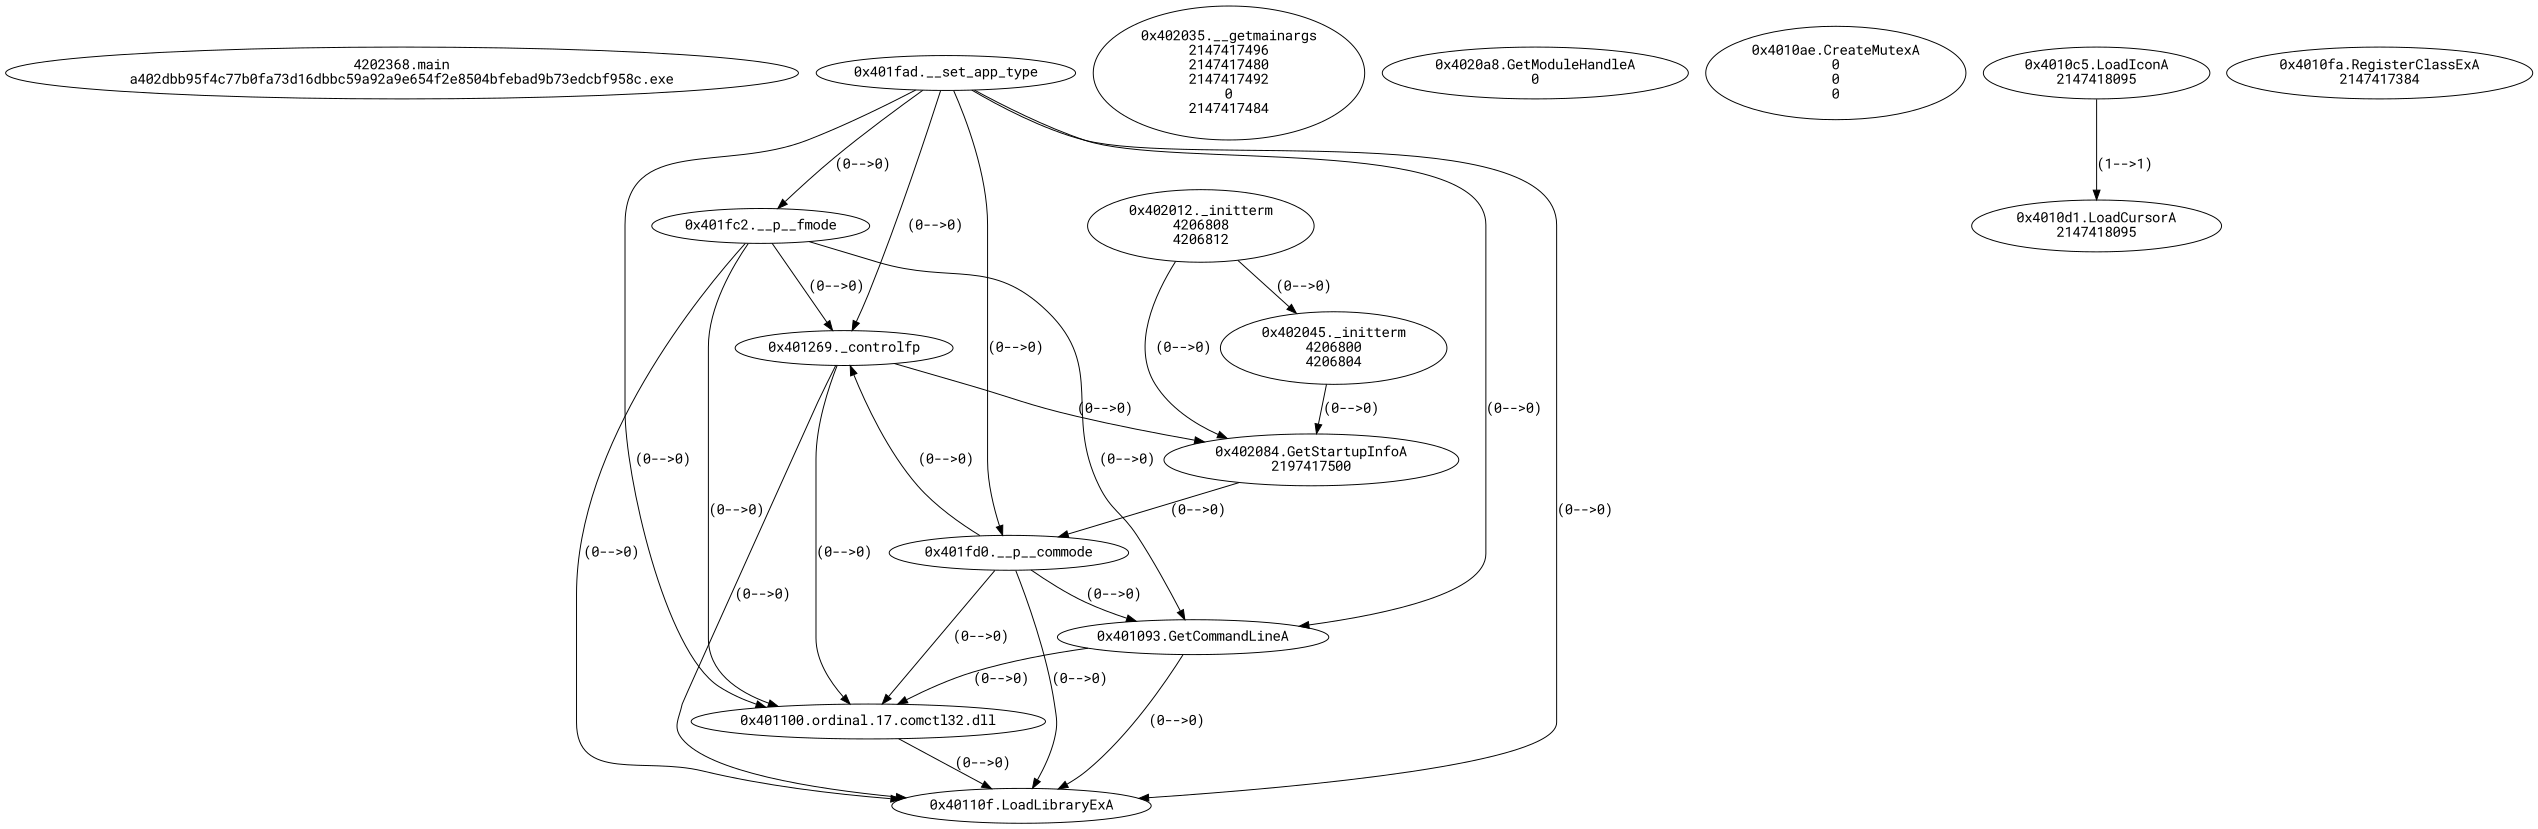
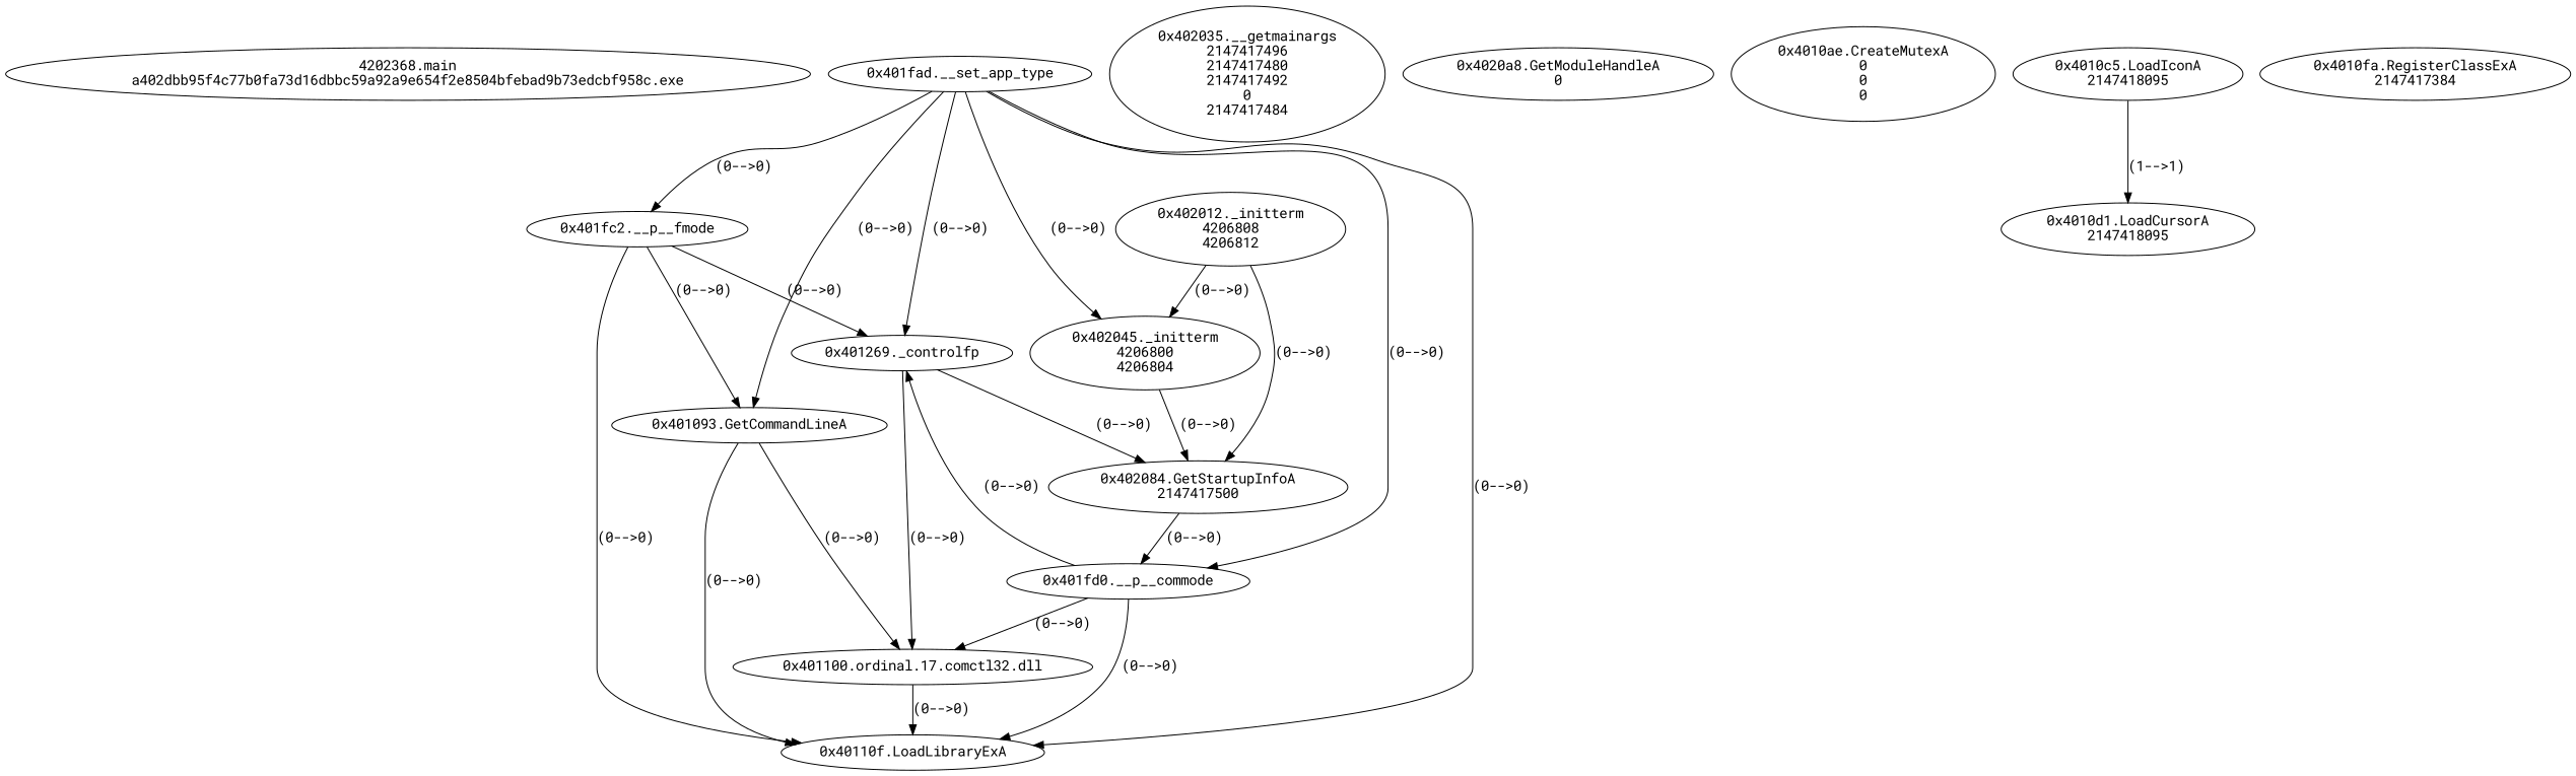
  digraph {
    fontname="Roboto Mono"
    node [fontname="Roboto Mono"]
    edge [fontname="Roboto Mono"]
    n1 [label="4202368.main\na402dbb95f4c77b0fa73d16dbbc59a92a9e654f2e8504bfebad9b73edcbf958c.exe"]
    n2 [label="0x401fad.__set_app_type\n"]
    n3 [label="0x401fc2.__p__fmode\n"]
    n4 [label="0x401fd0.__p__commode\n"]
    n5 [label="0x401269._controlfp\n"]
    n6 [label="0x401093.GetCommandLineA\n"]
    n7 [label="0x401100.ordinal.17.comctl32.dll\n"]
    n8 [label="0x40110f.LoadLibraryExA\n"]
-   n9 [label="0x402084.GetStartupInfoA\n2197417500"]
+   n9 [label="0x402084.GetStartupInfoA\n2147417500"]
    n10 [label="0x402012._initterm\n4206808\n4206812"]
    n11 [label="0x402045._initterm\n4206800\n4206804"]
    n12 [label="0x402035.__getmainargs\n2147417496\n2147417480\n2147417492\n0\n2147417484"]
    n13 [label="0x4020a8.GetModuleHandleA\n0"]
    n14 [label="0x4010ae.CreateMutexA\n0\n0\n0"]
    n15 [label="0x4010c5.LoadIconA\n2147418095\n"]
    n16 [label="0x4010d1.LoadCursorA\n2147418095\n"]
    n17 [label="0x4010fa.RegisterClassExA\n2147417384"]
    n2 -> n3 [label="(0-->0)"]
    n2 -> n4 [label="(0-->0)"]
    n2 -> n5 [label="(0-->0)"]
    n2 -> n6 [label="(0-->0)"]
-   n2 -> n7 [label="(0-->0)"]
+   n2 -> n11 [label="(0-->0)"]
    n2 -> n8 [label="(0-->0)"]
    n3 -> n5 [label="(0-->0)"]
    n3 -> n6 [label="(0-->0)"]
-   n3 -> n7 [label="(0-->0)"]
    n3 -> n8 [label="(0-->0)"]
    n4 -> n5 [label="(0-->0)"]
-   n4 -> n6 [label="(0-->0)"]
    n4 -> n7 [label="(0-->0)"]
    n4 -> n8 [label="(0-->0)"]
    n5 -> n7 [label="(0-->0)"]
-   n5 -> n8 [label="(0-->0)"]
    n5 -> n9 [label="(0-->0)"]
    n6 -> n7 [label="(0-->0)"]
    n6 -> n8 [label="(0-->0)"]
    n7 -> n8 [label="(0-->0)"]
    n9 -> n4 [label="(0-->0)"]
    n10 -> n9 [label="(0-->0)"]
    n10 -> n11 [label="(0-->0)"]
    n11 -> n9 [label="(0-->0)"]
    n15 -> n16 [label="(1-->1)"]
  }
